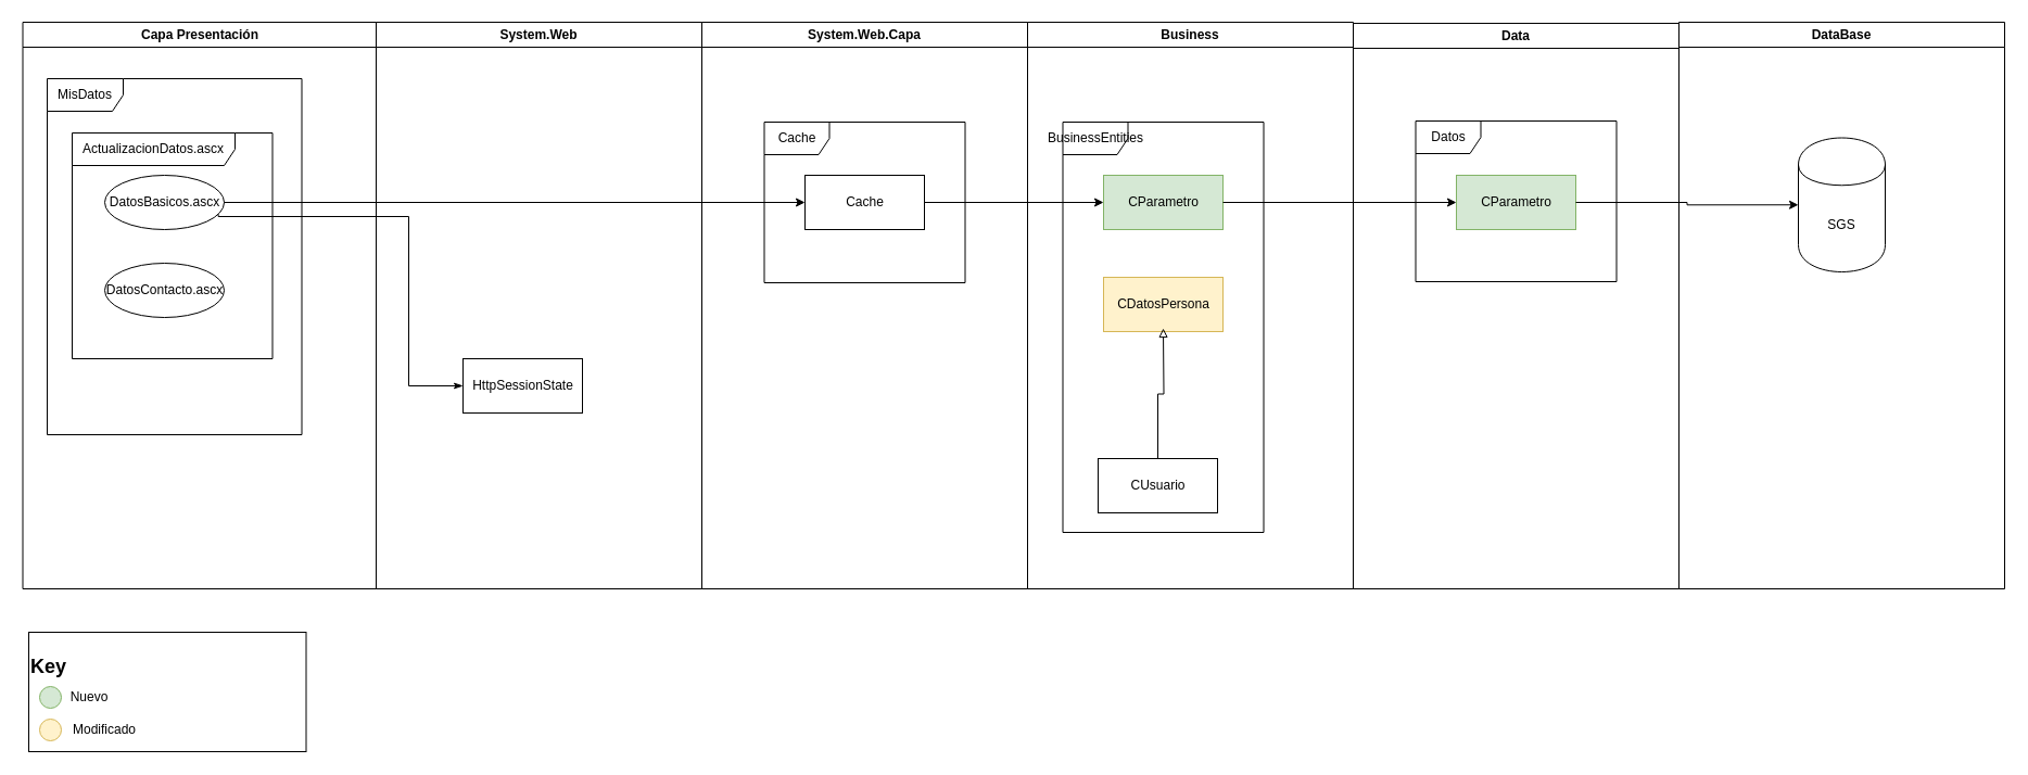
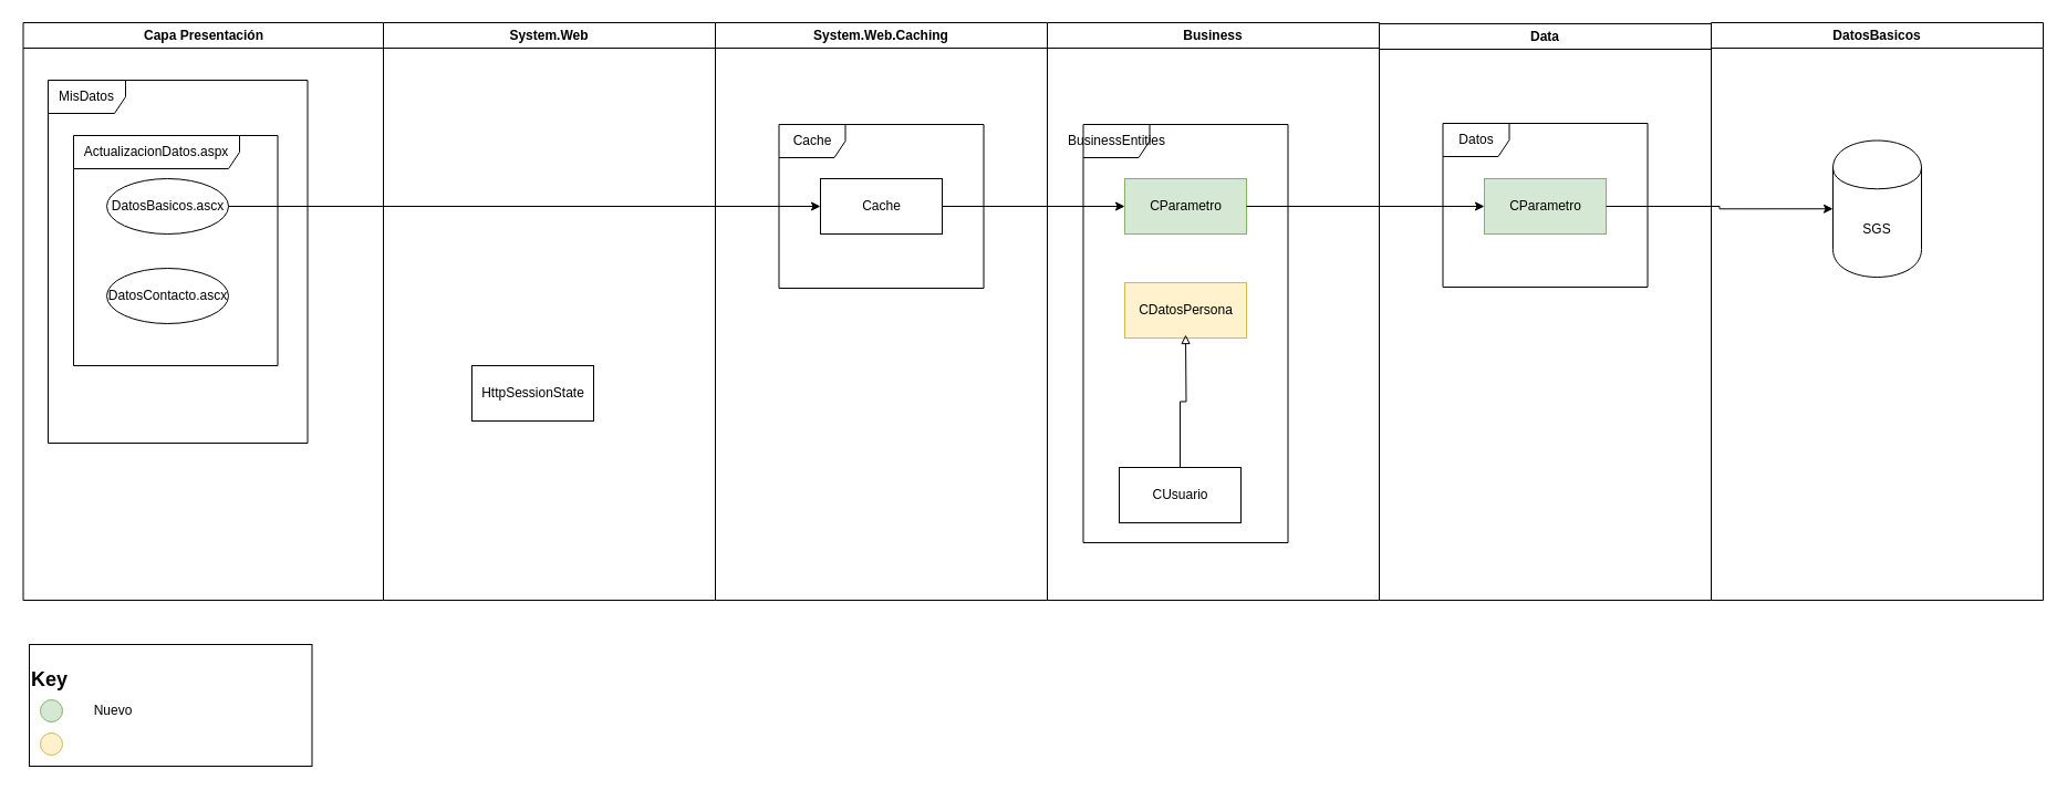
  <mxCell id="0" />
  <mxCell id="1" parent="0" />
  <mxCell id="2" value="Capa Presentación" style="swimlane;whiteSpace=wrap;startSize=23;" parent="1" vertex="1"><mxGeometry x="20.5" y="20" width="325.5" height="522" as="geometry" /></mxCell>
  <mxCell id="3" value="MisDatos" style="shape=umlFrame;whiteSpace=wrap;html=1;width=70;height=30;" vertex="1" parent="2"><mxGeometry x="22.5" y="52" width="234.5" height="328" as="geometry" /></mxCell>
- <mxCell id="4" value="ActualizacionDatos.ascx" style="shape=umlFrame;whiteSpace=wrap;html=1;width=150;height=30;" vertex="1" parent="2"><mxGeometry x="45.5" y="102" width="184.5" height="208" as="geometry" /></mxCell>
+ <mxCell id="4" value="ActualizacionDatos.aspx" style="shape=umlFrame;whiteSpace=wrap;html=1;width=150;height=30;" vertex="1" parent="2"><mxGeometry x="45.5" y="102" width="184.5" height="208" as="geometry" /></mxCell>
  <mxCell id="5" value="DatosBasicos.ascx" style="ellipse;html=1;" vertex="1" parent="2"><mxGeometry x="75.5" y="141" width="110" height="50" as="geometry" /></mxCell>
  <mxCell id="6" value="DatosContacto.ascx" style="ellipse;html=1;" vertex="1" parent="2"><mxGeometry x="75.5" y="222" width="110" height="50" as="geometry" /></mxCell>
- <mxCell id="7" value="System.Web.Capa" style="swimlane;whiteSpace=wrap;startSize=23;" parent="1" vertex="1"><mxGeometry x="646" y="20" width="300" height="522" as="geometry" /></mxCell>
+ <mxCell id="7" value="System.Web.Caching" style="swimlane;whiteSpace=wrap;startSize=23;" parent="1" vertex="1"><mxGeometry x="646" y="20" width="300" height="522" as="geometry" /></mxCell>
  <mxCell id="8" value="Cache" style="shape=umlFrame;whiteSpace=wrap;html=1;" vertex="1" parent="7"><mxGeometry x="57.5" y="92" width="185" height="148" as="geometry" /></mxCell>
  <mxCell id="9" value="Cache" style="html=1;" vertex="1" parent="7"><mxGeometry x="95" y="141" width="110" height="50" as="geometry" /></mxCell>
  <mxCell id="10" value="Business" style="swimlane;whiteSpace=wrap" vertex="1" parent="1"><mxGeometry x="946" y="20" width="300" height="522" as="geometry" /></mxCell>
  <mxCell id="11" value="BusinessEntities" style="shape=umlFrame;whiteSpace=wrap;html=1;" vertex="1" parent="10"><mxGeometry x="32.5" y="92" width="185" height="378" as="geometry" /></mxCell>
  <mxCell id="12" value="CParametro" style="html=1;fillColor=#d5e8d4;strokeColor=#82b366;" vertex="1" parent="10"><mxGeometry x="70" y="141" width="110" height="50" as="geometry" /></mxCell>
  <mxCell id="13" value="CDatosPersona" style="html=1;fillColor=#fff2cc;strokeColor=#d6b656;" vertex="1" parent="10"><mxGeometry x="70" y="235" width="110" height="50" as="geometry" /></mxCell>
  <mxCell id="14" value="" style="edgeStyle=orthogonalEdgeStyle;rounded=0;orthogonalLoop=1;jettySize=auto;html=1;endArrow=block;endFill=0;" edge="1" parent="10" source="15"><mxGeometry relative="1" as="geometry"><mxPoint x="125" y="282" as="targetPoint" /></mxGeometry></mxCell>
  <mxCell id="15" value="CUsuario" style="html=1;" vertex="1" parent="10"><mxGeometry x="65" y="402" width="110" height="50" as="geometry" /></mxCell>
  <mxCell id="16" value="Data" style="swimlane;whiteSpace=wrap;startSize=23;" vertex="1" parent="1"><mxGeometry x="1246" y="21" width="300" height="521" as="geometry" /></mxCell>
  <mxCell id="17" value="Datos" style="shape=umlFrame;whiteSpace=wrap;html=1;" vertex="1" parent="16"><mxGeometry x="57.5" y="90" width="185" height="148" as="geometry" /></mxCell>
  <mxCell id="18" value="CParametro" style="html=1;fillColor=#d5e8d4;strokeColor=#82b366;" vertex="1" parent="16"><mxGeometry x="95" y="140" width="110" height="50" as="geometry" /></mxCell>
  <mxCell id="19" value="&lt;h2&gt;Key&lt;/h2&gt;" style="rounded=0;whiteSpace=wrap;html=1;align=left;verticalAlign=top;" vertex="1" parent="1"><mxGeometry x="26" y="582" width="255.5" height="110" as="geometry" /></mxCell>
  <mxCell id="20" value="" style="ellipse;whiteSpace=wrap;html=1;aspect=fixed;align=left;fillColor=#d5e8d4;strokeColor=#82b366;" vertex="1" parent="1"><mxGeometry x="36" y="632" width="20" height="20" as="geometry" /></mxCell>
- <mxCell id="21" value="Nuevo" style="text;html=1;strokeColor=none;fillColor=none;align=center;verticalAlign=middle;whiteSpace=wrap;rounded=0;" vertex="1" parent="1"><mxGeometry x="61.5" y="632" width="40" height="20" as="geometry" /></mxCell>
- <mxCell id="22" value="DataBase" style="swimlane;whiteSpace=wrap;startSize=23;" vertex="1" parent="1"><mxGeometry x="1546" y="20" width="300" height="522" as="geometry" /></mxCell>
+ <mxCell id="21" value="Nuevo" style="text;html=1;strokeColor=none;fillColor=none;align=center;verticalAlign=middle;whiteSpace=wrap;rounded=0;" vertex="1" parent="1"><mxGeometry x="81.5" y="632" width="40" height="20" as="geometry" /></mxCell>
+ <mxCell id="22" value="DatosBasicos" style="swimlane;whiteSpace=wrap;startSize=23;" vertex="1" parent="1"><mxGeometry x="1546" y="20" width="300" height="522" as="geometry" /></mxCell>
  <mxCell id="23" value="SGS" style="shape=cylinder;whiteSpace=wrap;html=1;boundedLbl=1;backgroundOutline=1;" vertex="1" parent="22"><mxGeometry x="110" y="106.5" width="80" height="123.5" as="geometry" /></mxCell>
  <mxCell id="24" style="edgeStyle=orthogonalEdgeStyle;rounded=0;orthogonalLoop=1;jettySize=auto;html=1;exitX=1;exitY=0.5;exitDx=0;exitDy=0;" edge="1" parent="1" source="9" target="12"><mxGeometry relative="1" as="geometry" /></mxCell>
  <mxCell id="25" style="edgeStyle=orthogonalEdgeStyle;rounded=0;orthogonalLoop=1;jettySize=auto;html=1;exitX=1;exitY=0.5;exitDx=0;exitDy=0;entryX=0;entryY=0.5;entryDx=0;entryDy=0;" edge="1" parent="1" source="12" target="18"><mxGeometry relative="1" as="geometry" /></mxCell>
  <mxCell id="26" style="edgeStyle=orthogonalEdgeStyle;rounded=0;orthogonalLoop=1;jettySize=auto;html=1;exitX=1;exitY=0.5;exitDx=0;exitDy=0;entryX=0;entryY=0.5;entryDx=0;entryDy=0;" edge="1" parent="1" source="18" target="23"><mxGeometry relative="1" as="geometry" /></mxCell>
  <mxCell id="27" value="System.Web" style="swimlane;whiteSpace=wrap;startSize=23;" vertex="1" parent="1"><mxGeometry x="346" y="20" width="300" height="522" as="geometry" /></mxCell>
  <mxCell id="28" value="HttpSessionState" style="html=1;" vertex="1" parent="27"><mxGeometry x="80" y="310" width="110" height="50" as="geometry" /></mxCell>
  <mxCell id="29" style="edgeStyle=orthogonalEdgeStyle;rounded=0;orthogonalLoop=1;jettySize=auto;html=1;entryX=0;entryY=0.5;entryDx=0;entryDy=0;endArrow=classic;endFill=1;" edge="1" parent="1" source="5" target="9"><mxGeometry relative="1" as="geometry" /></mxCell>
- <mxCell id="30" style="edgeStyle=orthogonalEdgeStyle;rounded=0;orthogonalLoop=1;jettySize=auto;html=1;entryX=0;entryY=0.5;entryDx=0;entryDy=0;endArrow=classicThin;endFill=1;exitX=1;exitY=0.75;exitDx=0;exitDy=0;" edge="1" parent="1" source="5" target="28"><mxGeometry relative="1" as="geometry"><Array as="points"><mxPoint x="376" y="199" /><mxPoint x="376" y="355" /></Array></mxGeometry></mxCell>
  <mxCell id="31" value="" style="ellipse;whiteSpace=wrap;html=1;aspect=fixed;align=left;fillColor=#fff2cc;strokeColor=#d6b656;" vertex="1" parent="1"><mxGeometry x="36" y="662" width="20" height="20" as="geometry" /></mxCell>
- <mxCell id="32" value="Modificado" style="text;html=1;strokeColor=none;fillColor=none;align=center;verticalAlign=middle;whiteSpace=wrap;rounded=0;" vertex="1" parent="1"><mxGeometry x="76" y="662" width="40" height="20" as="geometry" /></mxCell>
